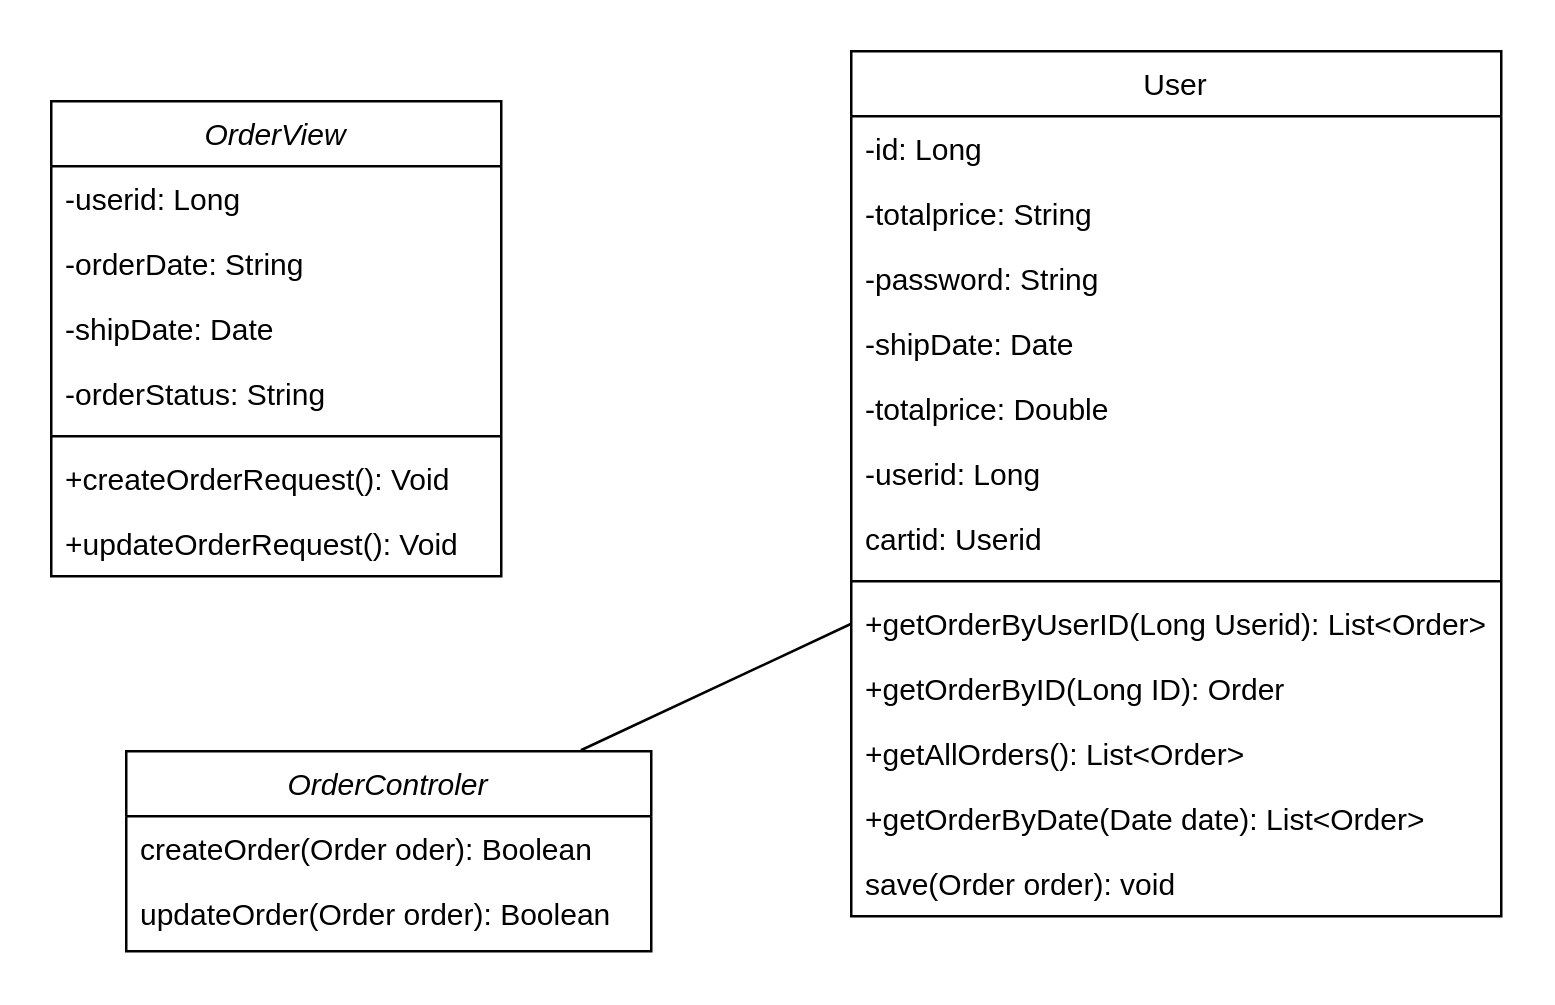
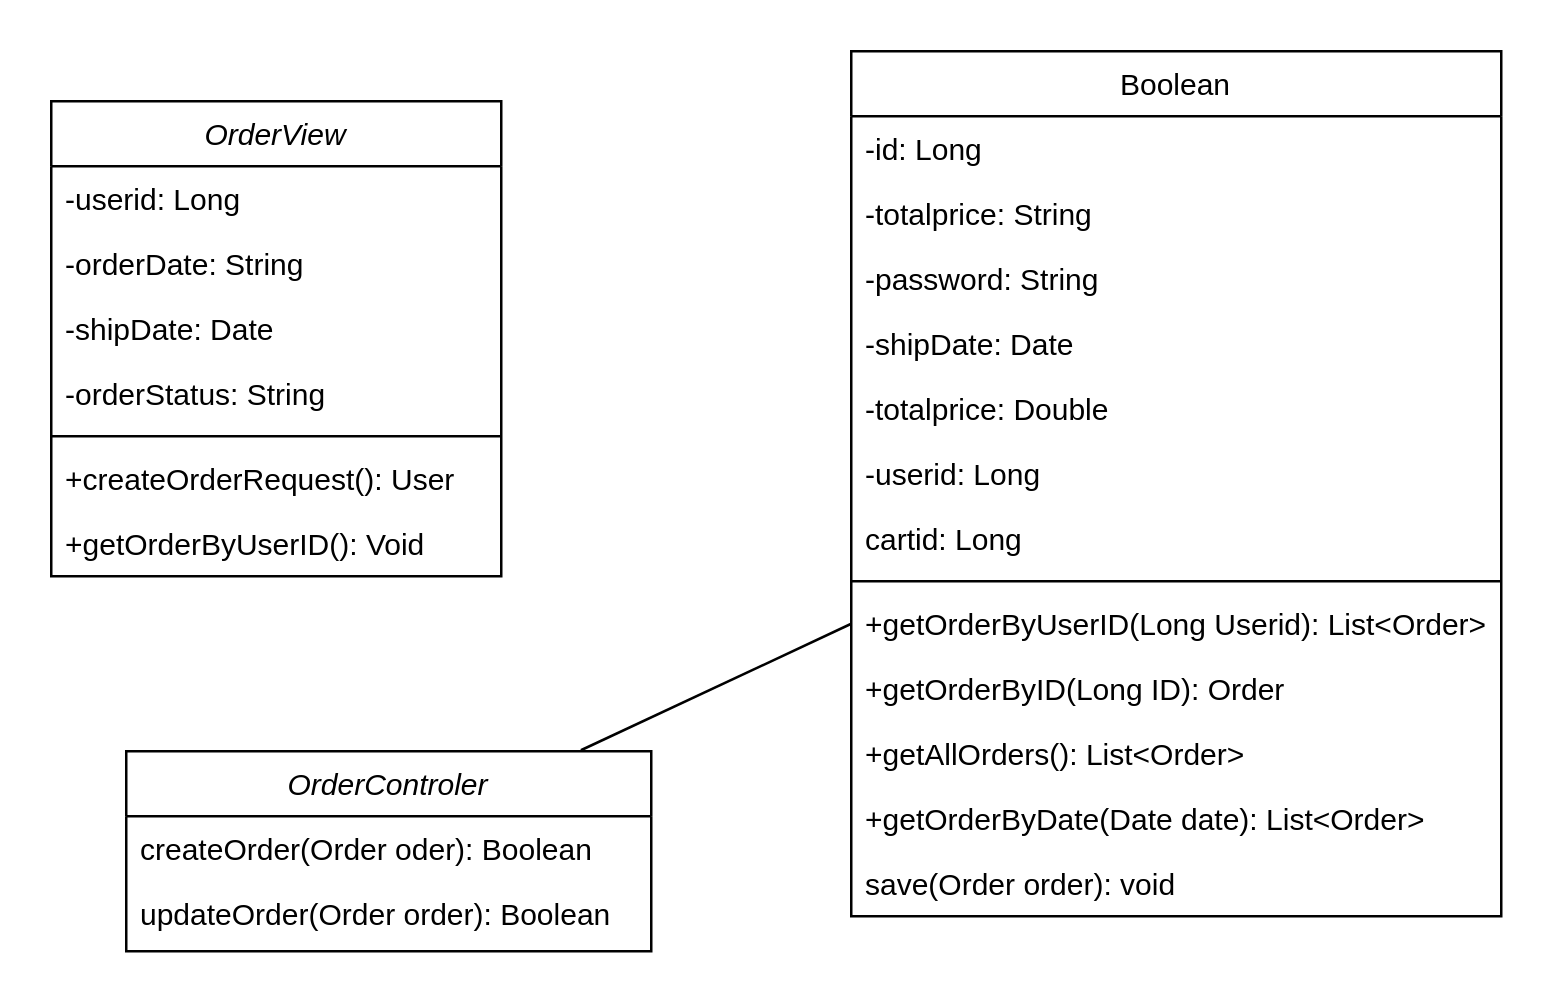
  <mxCell id="0" />
  <mxCell id="1" parent="0" />
  <mxCell id="2" value="OrderView" style="swimlane;fontStyle=2;align=center;verticalAlign=top;childLayout=stackLayout;horizontal=1;startSize=26;horizontalStack=0;resizeParent=1;resizeLast=0;collapsible=1;marginBottom=0;rounded=0;shadow=0;strokeWidth=1;" vertex="1" parent="1"><mxGeometry x="20" y="40" width="180" height="190" as="geometry"><mxRectangle x="230" y="140" width="160" height="26" as="alternateBounds" /></mxGeometry></mxCell>
  <mxCell id="3" value="-userid: Long" style="text;align=left;verticalAlign=top;spacingLeft=4;spacingRight=4;overflow=hidden;rotatable=0;points=[[0,0.5],[1,0.5]];portConstraint=eastwest;" vertex="1" parent="2"><mxGeometry y="26" width="180" height="26" as="geometry" /></mxCell>
  <mxCell id="4" value="-orderDate: String" style="text;align=left;verticalAlign=top;spacingLeft=4;spacingRight=4;overflow=hidden;rotatable=0;points=[[0,0.5],[1,0.5]];portConstraint=eastwest;rounded=0;shadow=0;html=0;" vertex="1" parent="2"><mxGeometry y="52" width="180" height="26" as="geometry" /></mxCell>
  <mxCell id="5" value="-shipDate: Date" style="text;align=left;verticalAlign=top;spacingLeft=4;spacingRight=4;overflow=hidden;rotatable=0;points=[[0,0.5],[1,0.5]];portConstraint=eastwest;rounded=0;shadow=0;html=0;" vertex="1" parent="2"><mxGeometry y="78" width="180" height="26" as="geometry" /></mxCell>
  <mxCell id="6" value="-orderStatus: String" style="text;align=left;verticalAlign=top;spacingLeft=4;spacingRight=4;overflow=hidden;rotatable=0;points=[[0,0.5],[1,0.5]];portConstraint=eastwest;rounded=0;shadow=0;html=0;" vertex="1" parent="2"><mxGeometry y="104" width="180" height="26" as="geometry" /></mxCell>
  <mxCell id="7" value="" style="line;html=1;strokeWidth=1;align=left;verticalAlign=middle;spacingTop=-1;spacingLeft=3;spacingRight=3;rotatable=0;labelPosition=right;points=[];portConstraint=eastwest;" vertex="1" parent="2"><mxGeometry y="130" width="180" height="8" as="geometry" /></mxCell>
- <mxCell id="8" value="+createOrderRequest(): Void" style="text;align=left;verticalAlign=top;spacingLeft=4;spacingRight=4;overflow=hidden;rotatable=0;points=[[0,0.5],[1,0.5]];portConstraint=eastwest;rounded=0;shadow=0;html=0;" vertex="1" parent="2"><mxGeometry y="138" width="180" height="26" as="geometry" /></mxCell>
- <mxCell id="9" value="+updateOrderRequest(): Void" style="text;align=left;verticalAlign=top;spacingLeft=4;spacingRight=4;overflow=hidden;rotatable=0;points=[[0,0.5],[1,0.5]];portConstraint=eastwest;rounded=0;shadow=0;html=0;" vertex="1" parent="2"><mxGeometry y="164" width="180" height="26" as="geometry" /></mxCell>
- <mxCell id="10" value="User" style="swimlane;fontStyle=0;align=center;verticalAlign=top;childLayout=stackLayout;horizontal=1;startSize=26;horizontalStack=0;resizeParent=1;resizeLast=0;collapsible=1;marginBottom=0;rounded=0;shadow=0;strokeWidth=1;" vertex="1" parent="1"><mxGeometry x="340" y="20" width="260" height="346" as="geometry"><mxRectangle x="550" y="140" width="160" height="26" as="alternateBounds" /></mxGeometry></mxCell>
+ <mxCell id="8" value="+createOrderRequest(): User" style="text;align=left;verticalAlign=top;spacingLeft=4;spacingRight=4;overflow=hidden;rotatable=0;points=[[0,0.5],[1,0.5]];portConstraint=eastwest;rounded=0;shadow=0;html=0;" vertex="1" parent="2"><mxGeometry y="138" width="180" height="26" as="geometry" /></mxCell>
+ <mxCell id="9" value="+getOrderByUserID(): Void" style="text;align=left;verticalAlign=top;spacingLeft=4;spacingRight=4;overflow=hidden;rotatable=0;points=[[0,0.5],[1,0.5]];portConstraint=eastwest;rounded=0;shadow=0;html=0;" vertex="1" parent="2"><mxGeometry y="164" width="180" height="26" as="geometry" /></mxCell>
+ <mxCell id="10" value="Boolean" style="swimlane;fontStyle=0;align=center;verticalAlign=top;childLayout=stackLayout;horizontal=1;startSize=26;horizontalStack=0;resizeParent=1;resizeLast=0;collapsible=1;marginBottom=0;rounded=0;shadow=0;strokeWidth=1;" vertex="1" parent="1"><mxGeometry x="340" y="20" width="260" height="346" as="geometry"><mxRectangle x="550" y="140" width="160" height="26" as="alternateBounds" /></mxGeometry></mxCell>
  <mxCell id="11" value="-id: Long" style="text;align=left;verticalAlign=top;spacingLeft=4;spacingRight=4;overflow=hidden;rotatable=0;points=[[0,0.5],[1,0.5]];portConstraint=eastwest;" vertex="1" parent="10"><mxGeometry y="26" width="260" height="26" as="geometry" /></mxCell>
  <mxCell id="12" value="-totalprice: String&#10;" style="text;align=left;verticalAlign=top;spacingLeft=4;spacingRight=4;overflow=hidden;rotatable=0;points=[[0,0.5],[1,0.5]];portConstraint=eastwest;rounded=0;shadow=0;html=0;" vertex="1" parent="10"><mxGeometry y="52" width="260" height="26" as="geometry" /></mxCell>
  <mxCell id="13" value="-password: String" style="text;align=left;verticalAlign=top;spacingLeft=4;spacingRight=4;overflow=hidden;rotatable=0;points=[[0,0.5],[1,0.5]];portConstraint=eastwest;rounded=0;shadow=0;html=0;" vertex="1" parent="10"><mxGeometry y="78" width="260" height="26" as="geometry" /></mxCell>
  <mxCell id="14" value="-shipDate: Date" style="text;align=left;verticalAlign=top;spacingLeft=4;spacingRight=4;overflow=hidden;rotatable=0;points=[[0,0.5],[1,0.5]];portConstraint=eastwest;rounded=0;shadow=0;html=0;" vertex="1" parent="10"><mxGeometry y="104" width="260" height="26" as="geometry" /></mxCell>
  <mxCell id="15" value="-totalprice: Double" style="text;align=left;verticalAlign=top;spacingLeft=4;spacingRight=4;overflow=hidden;rotatable=0;points=[[0,0.5],[1,0.5]];portConstraint=eastwest;rounded=0;shadow=0;html=0;" vertex="1" parent="10"><mxGeometry y="130" width="260" height="26" as="geometry" /></mxCell>
  <mxCell id="16" value="-userid: Long" style="text;align=left;verticalAlign=top;spacingLeft=4;spacingRight=4;overflow=hidden;rotatable=0;points=[[0,0.5],[1,0.5]];portConstraint=eastwest;rounded=0;shadow=0;html=0;" vertex="1" parent="10"><mxGeometry y="156" width="260" height="26" as="geometry" /></mxCell>
- <mxCell id="17" value="cartid: Userid" style="text;align=left;verticalAlign=top;spacingLeft=4;spacingRight=4;overflow=hidden;rotatable=0;points=[[0,0.5],[1,0.5]];portConstraint=eastwest;rounded=0;shadow=0;html=0;" vertex="1" parent="10"><mxGeometry y="182" width="260" height="26" as="geometry" /></mxCell>
+ <mxCell id="17" value="cartid: Long" style="text;align=left;verticalAlign=top;spacingLeft=4;spacingRight=4;overflow=hidden;rotatable=0;points=[[0,0.5],[1,0.5]];portConstraint=eastwest;rounded=0;shadow=0;html=0;" vertex="1" parent="10"><mxGeometry y="182" width="260" height="26" as="geometry" /></mxCell>
  <mxCell id="18" value="" style="line;html=1;strokeWidth=1;align=left;verticalAlign=middle;spacingTop=-1;spacingLeft=3;spacingRight=3;rotatable=0;labelPosition=right;points=[];portConstraint=eastwest;" vertex="1" parent="10"><mxGeometry y="208" width="260" height="8" as="geometry" /></mxCell>
  <mxCell id="19" value="+getOrderByUserID(Long Userid): List&lt;Order&gt;" style="text;align=left;verticalAlign=top;spacingLeft=4;spacingRight=4;overflow=hidden;rotatable=0;points=[[0,0.5],[1,0.5]];portConstraint=eastwest;" vertex="1" parent="10"><mxGeometry y="216" width="260" height="26" as="geometry" /></mxCell>
  <mxCell id="20" value="+getOrderByID(Long ID): Order" style="text;align=left;verticalAlign=top;spacingLeft=4;spacingRight=4;overflow=hidden;rotatable=0;points=[[0,0.5],[1,0.5]];portConstraint=eastwest;" vertex="1" parent="10"><mxGeometry y="242" width="260" height="26" as="geometry" /></mxCell>
  <mxCell id="21" value="+getAllOrders(): List&lt;Order&gt;" style="text;align=left;verticalAlign=top;spacingLeft=4;spacingRight=4;overflow=hidden;rotatable=0;points=[[0,0.5],[1,0.5]];portConstraint=eastwest;" vertex="1" parent="10"><mxGeometry y="268" width="260" height="26" as="geometry" /></mxCell>
  <mxCell id="22" value="+getOrderByDate(Date date): List&lt;Order&gt;" style="text;align=left;verticalAlign=top;spacingLeft=4;spacingRight=4;overflow=hidden;rotatable=0;points=[[0,0.5],[1,0.5]];portConstraint=eastwest;" vertex="1" parent="10"><mxGeometry y="294" width="260" height="26" as="geometry" /></mxCell>
  <mxCell id="23" value="save(Order order): void" style="text;align=left;verticalAlign=top;spacingLeft=4;spacingRight=4;overflow=hidden;rotatable=0;points=[[0,0.5],[1,0.5]];portConstraint=eastwest;" vertex="1" parent="10"><mxGeometry y="320" width="260" height="26" as="geometry" /></mxCell>
  <mxCell id="24" value="OrderControler" style="swimlane;fontStyle=2;align=center;verticalAlign=top;childLayout=stackLayout;horizontal=1;startSize=26;horizontalStack=0;resizeParent=1;resizeLast=0;collapsible=1;marginBottom=0;rounded=0;shadow=0;strokeWidth=1;" vertex="1" parent="1"><mxGeometry x="50" y="300" width="210" height="80" as="geometry"><mxRectangle x="230" y="140" width="160" height="26" as="alternateBounds" /></mxGeometry></mxCell>
  <mxCell id="25" value="createOrder(Order oder): Boolean&#10;" style="text;align=left;verticalAlign=top;spacingLeft=4;spacingRight=4;overflow=hidden;rotatable=0;points=[[0,0.5],[1,0.5]];portConstraint=eastwest;" vertex="1" parent="24"><mxGeometry y="26" width="210" height="26" as="geometry" /></mxCell>
  <mxCell id="26" value="updateOrder(Order order): Boolean" style="text;align=left;verticalAlign=top;spacingLeft=4;spacingRight=4;overflow=hidden;rotatable=0;points=[[0,0.5],[1,0.5]];portConstraint=eastwest;rounded=0;shadow=0;html=0;" vertex="1" parent="24"><mxGeometry y="52" width="210" height="26" as="geometry" /></mxCell>
  <mxCell id="27" value="" style="endArrow=none;html=1;rounded=0;entryX=0;entryY=0.5;entryDx=0;entryDy=0;exitX=0.866;exitY=-0.005;exitDx=0;exitDy=0;exitPerimeter=0;" edge="1" parent="1" source="24" target="19"><mxGeometry width="50" height="50" relative="1" as="geometry"><mxPoint x="320" y="370" as="sourcePoint" /><mxPoint x="330" y="260" as="targetPoint" /></mxGeometry></mxCell>
